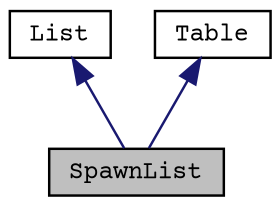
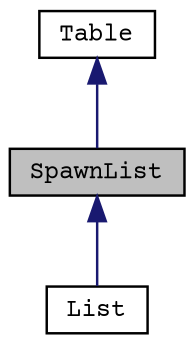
  digraph {
    fontname="Courier Prime"
    node [color=black fillcolor=white fontname="Courier Prime" fontsize=10 shape=record style=filled]
    edge [color=midnightblue dir=back fontname="Courier Prime" fontsize=10 labelfontname=Helvetica labelfontsize=10 style=solid]
    n1 [fillcolor=grey75 fontcolor=black height=0.2 label=SpawnList width=0.4]
    n2 [height=0.2 label=List width=0.4]
    n3 [height=0.2 label=Table width=0.4]
-   n2 -> n1
+   n1 -> n2
    n3 -> n1
  }
